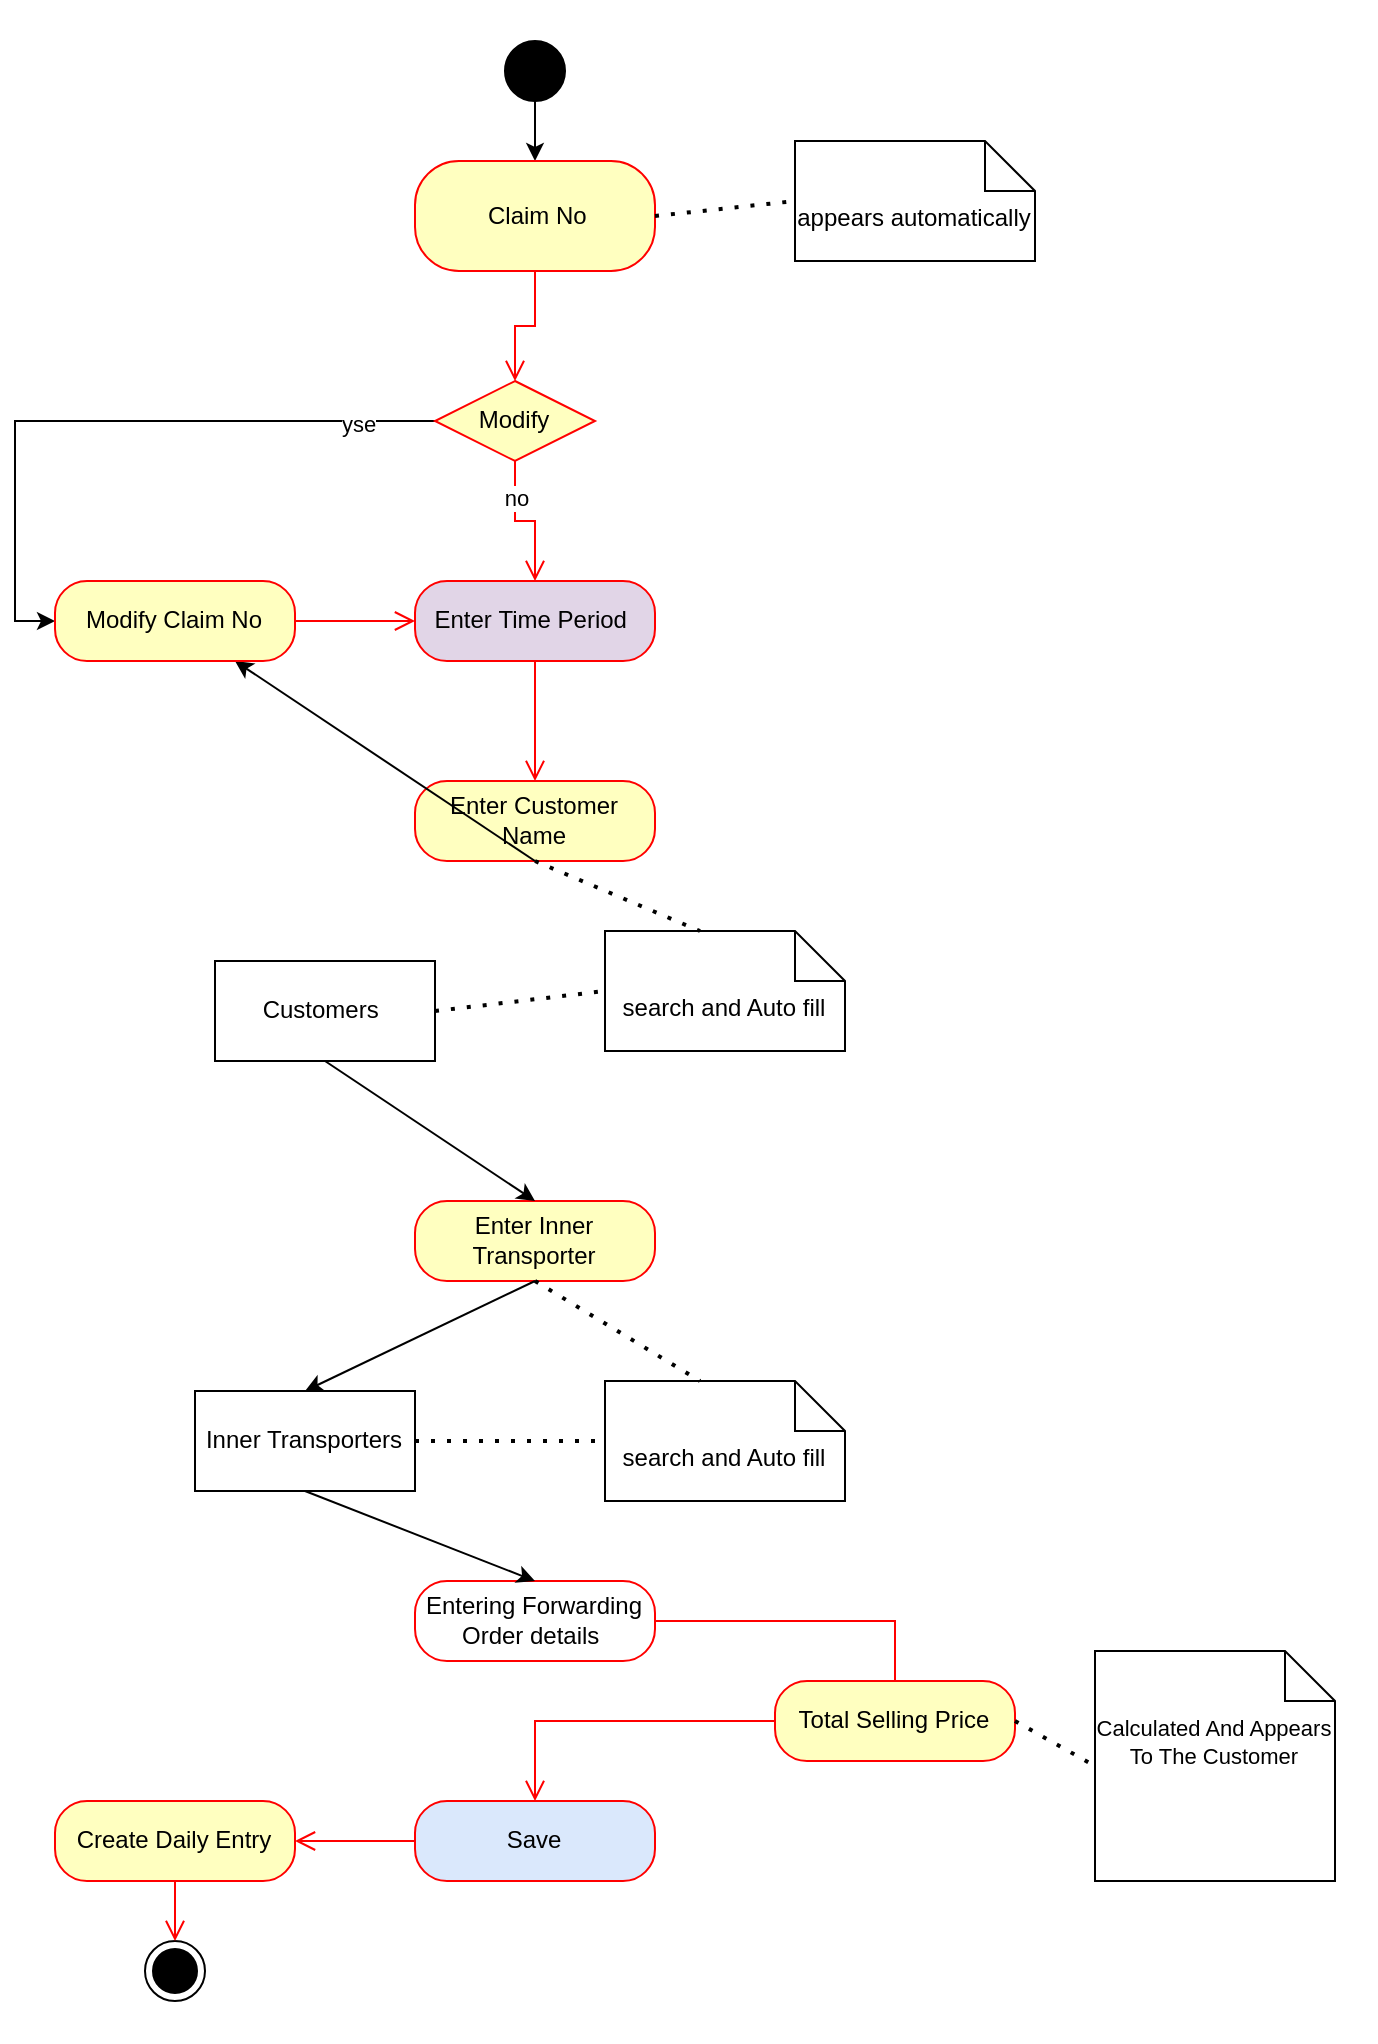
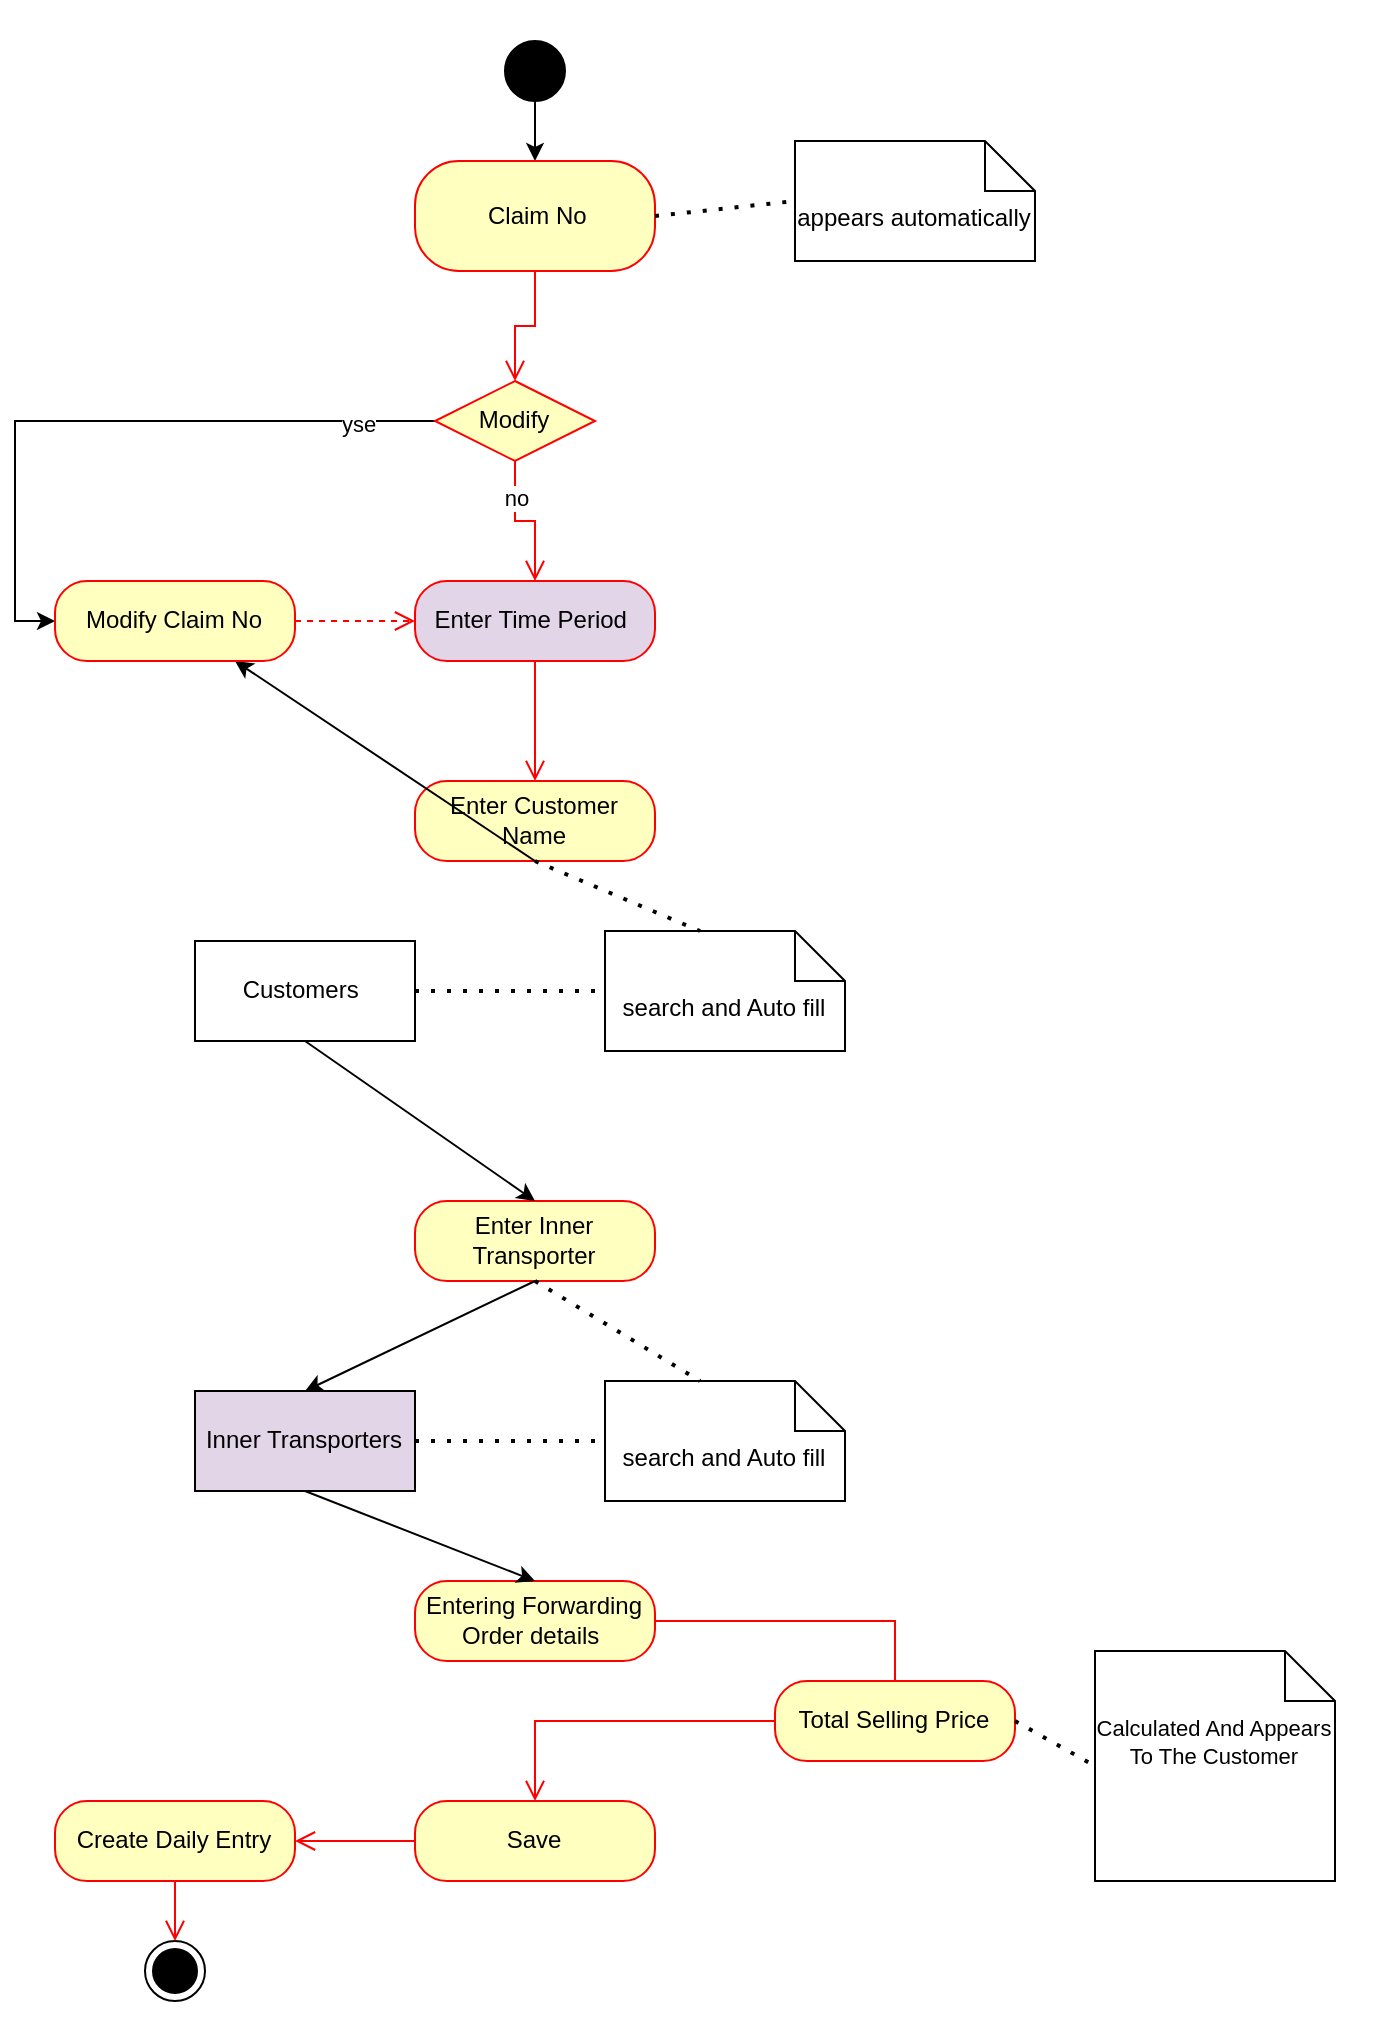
  <mxCell id="0" />
  <mxCell id="1" parent="0" />
  <mxCell id="2" value="" style="edgeStyle=orthogonalEdgeStyle;rounded=0;orthogonalLoop=1;jettySize=auto;html=1;" edge="1" parent="1" source="3" target="4"><mxGeometry relative="1" as="geometry" /></mxCell>
  <mxCell id="3" value="" style="ellipse;fillColor=strokeColor;html=1;" vertex="1" parent="1"><mxGeometry x="245" y="20" width="30" height="30" as="geometry" /></mxCell>
  <mxCell id="4" value="&amp;nbsp;Claim No" style="rounded=1;whiteSpace=wrap;html=1;arcSize=40;fontColor=#000000;fillColor=#ffffc0;strokeColor=#ff0000;" vertex="1" parent="1"><mxGeometry x="200" y="80" width="120" height="55" as="geometry" /></mxCell>
  <mxCell id="5" value="" style="edgeStyle=orthogonalEdgeStyle;html=1;verticalAlign=bottom;endArrow=open;endSize=8;strokeColor=#ff0000;rounded=0;entryX=0.5;entryY=0;entryDx=0;entryDy=0;" edge="1" source="4" parent="1" target="20"><mxGeometry relative="1" as="geometry"><mxPoint x="265" y="180" as="targetPoint" /></mxGeometry></mxCell>
  <mxCell id="6" value="Enter&amp;nbsp;Time Period&amp;nbsp;" style="rounded=1;whiteSpace=wrap;html=1;arcSize=40;fontColor=#000000;fillColor=#e1d5e7;strokeColor=#ff0000;" vertex="1" parent="1"><mxGeometry x="200" y="290" width="120" height="40" as="geometry" /></mxCell>
  <mxCell id="7" value="" style="edgeStyle=orthogonalEdgeStyle;html=1;verticalAlign=bottom;endArrow=open;endSize=8;strokeColor=#ff0000;rounded=0;entryX=0.5;entryY=0;entryDx=0;entryDy=0;" edge="1" source="6" parent="1" target="8"><mxGeometry relative="1" as="geometry"><mxPoint x="260" y="440" as="targetPoint" /></mxGeometry></mxCell>
  <mxCell id="8" value="Enter Customer Name" style="rounded=1;whiteSpace=wrap;html=1;arcSize=40;fontColor=#000000;fillColor=#ffffc0;strokeColor=#ff0000;" vertex="1" parent="1"><mxGeometry x="200" y="390" width="120" height="40" as="geometry" /></mxCell>
  <mxCell id="9" value="Enter Inner Transporter" style="rounded=1;whiteSpace=wrap;html=1;arcSize=40;fontColor=#000000;fillColor=#ffffc0;strokeColor=#ff0000;" vertex="1" parent="1"><mxGeometry x="200" y="600" width="120" height="40" as="geometry" /></mxCell>
- <mxCell id="10" value="Customers&amp;nbsp;" style="html=1;whiteSpace=wrap;" vertex="1" parent="1"><mxGeometry x="100" y="480" width="110" height="50" as="geometry" /></mxCell>
+ <mxCell id="10" value="Customers&amp;nbsp;" style="html=1;whiteSpace=wrap;" vertex="1" parent="1"><mxGeometry x="90" y="470" width="110" height="50" as="geometry" /></mxCell>
  <mxCell id="11" value="" style="endArrow=classic;html=1;rounded=0;exitX=0.5;exitY=1;exitDx=0;exitDy=0;" edge="1" parent="1" source="8" target="23"><mxGeometry width="50" height="50" relative="1" as="geometry"><mxPoint x="335" y="460" as="sourcePoint" /><mxPoint x="385" y="410" as="targetPoint" /></mxGeometry></mxCell>
  <mxCell id="12" value="search and Auto fill" style="shape=note2;boundedLbl=1;whiteSpace=wrap;html=1;size=25;verticalAlign=top;align=center;" vertex="1" parent="1"><mxGeometry x="295" y="465" width="120" height="60" as="geometry" /></mxCell>
  <mxCell id="13" value="" style="endArrow=none;dashed=1;html=1;dashPattern=1 3;strokeWidth=2;rounded=0;exitX=0.5;exitY=1;exitDx=0;exitDy=0;entryX=0;entryY=0;entryDx=47.5;entryDy=0;entryPerimeter=0;" edge="1" parent="1" source="8" target="12"><mxGeometry width="50" height="50" relative="1" as="geometry"><mxPoint x="335" y="550" as="sourcePoint" /><mxPoint x="385" y="500" as="targetPoint" /></mxGeometry></mxCell>
  <mxCell id="14" value="" style="endArrow=none;dashed=1;html=1;dashPattern=1 3;strokeWidth=2;rounded=0;entryX=0;entryY=0.5;entryDx=0;entryDy=0;entryPerimeter=0;exitX=1;exitY=0.5;exitDx=0;exitDy=0;" edge="1" parent="1" source="10" target="12"><mxGeometry width="50" height="50" relative="1" as="geometry"><mxPoint x="335" y="550" as="sourcePoint" /><mxPoint x="385" y="500" as="targetPoint" /></mxGeometry></mxCell>
  <mxCell id="15" value="" style="endArrow=classic;html=1;rounded=0;exitX=0.5;exitY=1;exitDx=0;exitDy=0;entryX=0.5;entryY=0;entryDx=0;entryDy=0;" edge="1" parent="1" source="10" target="9"><mxGeometry width="50" height="50" relative="1" as="geometry"><mxPoint x="335" y="550" as="sourcePoint" /><mxPoint x="385" y="500" as="targetPoint" /></mxGeometry></mxCell>
  <mxCell id="16" value="appears automatically" style="shape=note2;boundedLbl=1;whiteSpace=wrap;html=1;size=25;verticalAlign=top;align=center;" vertex="1" parent="1"><mxGeometry x="390" y="70" width="120" height="60" as="geometry" /></mxCell>
  <mxCell id="17" value="" style="endArrow=none;dashed=1;html=1;dashPattern=1 3;strokeWidth=2;rounded=0;entryX=0;entryY=0.5;entryDx=0;entryDy=0;entryPerimeter=0;exitX=1;exitY=0.5;exitDx=0;exitDy=0;" edge="1" parent="1" source="4" target="16"><mxGeometry width="50" height="50" relative="1" as="geometry"><mxPoint x="340" y="250" as="sourcePoint" /><mxPoint x="390" y="200" as="targetPoint" /></mxGeometry></mxCell>
  <mxCell id="18" value="" style="edgeStyle=orthogonalEdgeStyle;rounded=0;orthogonalLoop=1;jettySize=auto;html=1;entryX=0;entryY=0.5;entryDx=0;entryDy=0;" edge="1" parent="1" source="20" target="23"><mxGeometry relative="1" as="geometry"><mxPoint x="100" y="250" as="targetPoint" /></mxGeometry></mxCell>
  <mxCell id="19" value="yse" style="edgeLabel;html=1;align=center;verticalAlign=middle;resizable=0;points=[];" vertex="1" connectable="0" parent="18"><mxGeometry x="-0.763" y="1" relative="1" as="geometry"><mxPoint as="offset" /></mxGeometry></mxCell>
  <mxCell id="20" value="Modify" style="rhombus;whiteSpace=wrap;html=1;fontColor=#000000;fillColor=#ffffc0;strokeColor=#ff0000;" vertex="1" parent="1"><mxGeometry x="210" y="190" width="80" height="40" as="geometry" /></mxCell>
  <mxCell id="21" value="" style="edgeStyle=orthogonalEdgeStyle;html=1;align=left;verticalAlign=bottom;endArrow=open;endSize=8;strokeColor=#ff0000;rounded=0;entryX=0.5;entryY=0;entryDx=0;entryDy=0;exitX=0.5;exitY=1;exitDx=0;exitDy=0;" edge="1" source="20" parent="1" target="6"><mxGeometry x="-1" relative="1" as="geometry"><mxPoint x="-60" y="220" as="targetPoint" /><mxPoint x="220" y="230" as="sourcePoint" /></mxGeometry></mxCell>
  <mxCell id="22" value="no" style="edgeLabel;html=1;align=center;verticalAlign=middle;resizable=0;points=[];" vertex="1" connectable="0" parent="21"><mxGeometry x="-0.498" relative="1" as="geometry"><mxPoint as="offset" /></mxGeometry></mxCell>
  <mxCell id="23" value="Modify Claim No" style="rounded=1;whiteSpace=wrap;html=1;arcSize=40;fontColor=#000000;fillColor=#ffffc0;strokeColor=#ff0000;" vertex="1" parent="1"><mxGeometry x="20" y="290" width="120" height="40" as="geometry" /></mxCell>
- <mxCell id="24" value="" style="edgeStyle=orthogonalEdgeStyle;html=1;verticalAlign=bottom;endArrow=open;endSize=8;strokeColor=#ff0000;rounded=0;entryX=0;entryY=0.5;entryDx=0;entryDy=0;" edge="1" source="23" parent="1" target="6"><mxGeometry relative="1" as="geometry"><mxPoint x="0" y="370" as="targetPoint" /></mxGeometry></mxCell>
- <mxCell id="25" value="Inner Transporters" style="html=1;whiteSpace=wrap;" vertex="1" parent="1"><mxGeometry x="90" y="695" width="110" height="50" as="geometry" /></mxCell>
+ <mxCell id="24" value="" style="edgeStyle=orthogonalEdgeStyle;html=1;verticalAlign=bottom;endArrow=open;endSize=8;strokeColor=#ff0000;rounded=0;entryX=0;entryY=0.5;entryDx=0;entryDy=0;dashed=1;" edge="1" source="23" parent="1" target="6"><mxGeometry relative="1" as="geometry"><mxPoint x="0" y="370" as="targetPoint" /></mxGeometry></mxCell>
+ <mxCell id="25" value="Inner Transporters" style="html=1;whiteSpace=wrap;fillColor=#e1d5e7;" vertex="1" parent="1"><mxGeometry x="90" y="695" width="110" height="50" as="geometry" /></mxCell>
  <mxCell id="26" value="" style="endArrow=classic;html=1;rounded=0;exitX=0.5;exitY=1;exitDx=0;exitDy=0;entryX=0.5;entryY=0;entryDx=0;entryDy=0;" edge="1" parent="1" target="25" source="9"><mxGeometry width="50" height="50" relative="1" as="geometry"><mxPoint x="260" y="690" as="sourcePoint" /><mxPoint x="385" y="670" as="targetPoint" /></mxGeometry></mxCell>
  <mxCell id="27" value="search and Auto fill" style="shape=note2;boundedLbl=1;whiteSpace=wrap;html=1;size=25;verticalAlign=top;align=center;" vertex="1" parent="1"><mxGeometry x="295" y="690" width="120" height="60" as="geometry" /></mxCell>
  <mxCell id="28" value="" style="endArrow=none;dashed=1;html=1;dashPattern=1 3;strokeWidth=2;rounded=0;exitX=0.5;exitY=1;exitDx=0;exitDy=0;entryX=0;entryY=0;entryDx=47.5;entryDy=0;entryPerimeter=0;" edge="1" parent="1" target="27" source="9"><mxGeometry width="50" height="50" relative="1" as="geometry"><mxPoint x="260" y="690" as="sourcePoint" /><mxPoint x="385" y="760" as="targetPoint" /></mxGeometry></mxCell>
  <mxCell id="29" value="" style="endArrow=none;dashed=1;html=1;dashPattern=1 3;strokeWidth=2;rounded=0;entryX=0;entryY=0.5;entryDx=0;entryDy=0;entryPerimeter=0;exitX=1;exitY=0.5;exitDx=0;exitDy=0;" edge="1" parent="1" source="25" target="27"><mxGeometry width="50" height="50" relative="1" as="geometry"><mxPoint x="335" y="775" as="sourcePoint" /><mxPoint x="385" y="725" as="targetPoint" /></mxGeometry></mxCell>
- <mxCell id="30" value="Entering&amp;nbsp;Forwarding Order details&amp;nbsp;" style="rounded=1;whiteSpace=wrap;html=1;arcSize=40;fontColor=#000000;fillColor=#ffffff;strokeColor=#ff0000;" vertex="1" parent="1"><mxGeometry x="200" y="790" width="120" height="40" as="geometry" /></mxCell>
+ <mxCell id="30" value="Entering&amp;nbsp;Forwarding Order details&amp;nbsp;" style="rounded=1;whiteSpace=wrap;html=1;arcSize=40;fontColor=#000000;fillColor=#ffffc0;strokeColor=#ff0000;" vertex="1" parent="1"><mxGeometry x="200" y="790" width="120" height="40" as="geometry" /></mxCell>
  <mxCell id="31" value="" style="edgeStyle=orthogonalEdgeStyle;html=1;verticalAlign=bottom;endArrow=none;endSize=8;strokeColor=#ff0000;rounded=0;entryX=0.5;entryY=0;entryDx=0;entryDy=0;" edge="1" source="30" parent="1" target="36"><mxGeometry relative="1" as="geometry"><mxPoint x="260" y="890" as="targetPoint" /></mxGeometry></mxCell>
  <mxCell id="32" value="" style="endArrow=classic;html=1;rounded=0;exitX=0.5;exitY=1;exitDx=0;exitDy=0;entryX=0.5;entryY=0;entryDx=0;entryDy=0;" edge="1" parent="1" source="25" target="30"><mxGeometry width="50" height="50" relative="1" as="geometry"><mxPoint x="330" y="790" as="sourcePoint" /><mxPoint x="380" y="740" as="targetPoint" /></mxGeometry></mxCell>
- <mxCell id="33" value="Save" style="rounded=1;whiteSpace=wrap;html=1;arcSize=40;fontColor=#000000;fillColor=#dae8fc;strokeColor=#ff0000;" vertex="1" parent="1"><mxGeometry x="200" y="900" width="120" height="40" as="geometry" /></mxCell>
+ <mxCell id="33" value="Save" style="rounded=1;whiteSpace=wrap;html=1;arcSize=40;fontColor=#000000;fillColor=#ffffc0;strokeColor=#ff0000;" vertex="1" parent="1"><mxGeometry x="200" y="900" width="120" height="40" as="geometry" /></mxCell>
  <mxCell id="34" value="" style="edgeStyle=orthogonalEdgeStyle;html=1;verticalAlign=bottom;endArrow=open;endSize=8;strokeColor=#ff0000;rounded=0;entryX=1;entryY=0.5;entryDx=0;entryDy=0;" edge="1" source="33" parent="1" target="40"><mxGeometry relative="1" as="geometry"><mxPoint x="360" y="910" as="targetPoint" /></mxGeometry></mxCell>
  <mxCell id="35" value="" style="ellipse;html=1;shape=endState;fillColor=strokeColor;" vertex="1" parent="1"><mxGeometry x="65" y="970" width="30" height="30" as="geometry" /></mxCell>
  <mxCell id="36" value="Total Selling Price" style="rounded=1;whiteSpace=wrap;html=1;arcSize=40;fontColor=#000000;fillColor=#ffffc0;strokeColor=#ff0000;" vertex="1" parent="1"><mxGeometry x="380" y="840" width="120" height="40" as="geometry" /></mxCell>
  <mxCell id="37" value="" style="edgeStyle=orthogonalEdgeStyle;html=1;verticalAlign=bottom;endArrow=open;endSize=8;strokeColor=#ff0000;rounded=0;" edge="1" source="36" parent="1" target="33"><mxGeometry relative="1" as="geometry"><mxPoint x="440" y="940" as="targetPoint" /></mxGeometry></mxCell>
  <mxCell id="38" value="&lt;font style=&quot;font-size: 11px;&quot;&gt;Calculated And Appears To The Customer&lt;/font&gt;" style="shape=note2;boundedLbl=1;whiteSpace=wrap;html=1;size=25;verticalAlign=top;align=center;" vertex="1" parent="1"><mxGeometry x="540" y="825" width="120" height="115" as="geometry" /></mxCell>
  <mxCell id="39" value="" style="endArrow=none;dashed=1;html=1;dashPattern=1 3;strokeWidth=2;rounded=0;entryX=0;entryY=0.5;entryDx=0;entryDy=0;entryPerimeter=0;exitX=1;exitY=0.5;exitDx=0;exitDy=0;" edge="1" parent="1" source="36" target="38"><mxGeometry width="50" height="50" relative="1" as="geometry"><mxPoint x="470" y="810" as="sourcePoint" /><mxPoint x="520" y="760" as="targetPoint" /></mxGeometry></mxCell>
  <mxCell id="40" value="Create Daily Entry" style="rounded=1;whiteSpace=wrap;html=1;arcSize=40;fontColor=#000000;fillColor=#ffffc0;strokeColor=#ff0000;" vertex="1" parent="1"><mxGeometry x="20" y="900" width="120" height="40" as="geometry" /></mxCell>
  <mxCell id="41" value="" style="edgeStyle=orthogonalEdgeStyle;html=1;verticalAlign=bottom;endArrow=open;endSize=8;strokeColor=#ff0000;rounded=0;entryX=0.5;entryY=0;entryDx=0;entryDy=0;" edge="1" source="40" parent="1" target="35"><mxGeometry relative="1" as="geometry"><mxPoint x="80" y="950" as="targetPoint" /><Array as="points" /></mxGeometry></mxCell>
